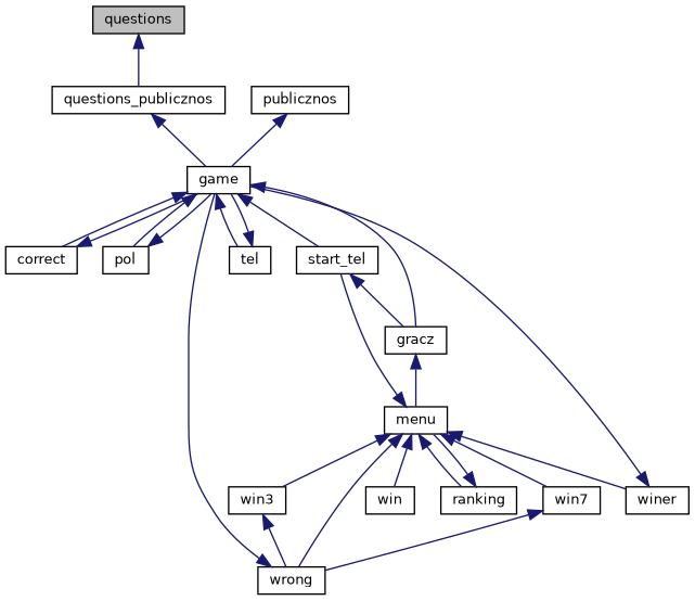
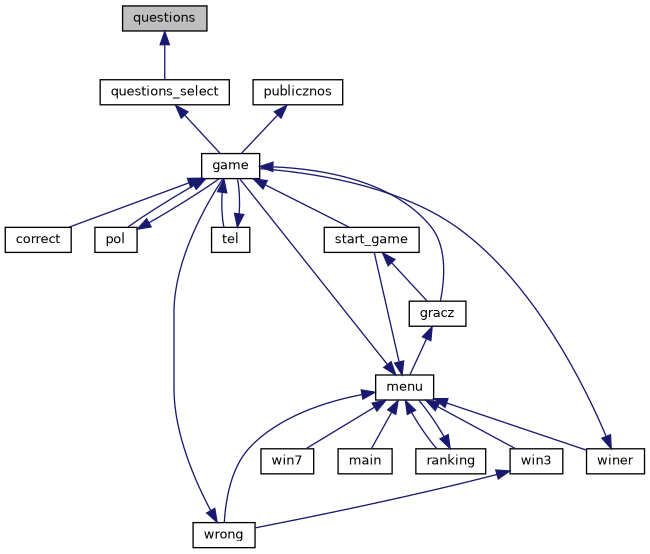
  digraph {
    rankdir=TB
    node [color=black fillcolor=white fontname=Helvetica fontsize=10 shape=record style=filled]
    edge [color=midnightblue dir=back fontname=Helvetica fontsize=10 labelfontname=Helvetica labelfontsize=10 style=solid]
    n1 [fillcolor=grey75 fontcolor=black height=0.2 label=questions width=0.4]
-   n2 [height=0.2 label=questions_publicznos width=0.4]
+   n2 [height=0.2 label=questions_select width=0.4]
    n3 [height=0.2 label=game width=0.4]
    n4 [height=0.2 label=correct width=0.4]
    n5 [height=0.2 label=pol width=0.4]
-   n6 [height=0.2 label=start_tel width=0.4]
+   n6 [height=0.2 label=start_game width=0.4]
    n7 [height=0.2 label=tel width=0.4]
    n8 [height=0.2 label=gracz width=0.4]
    n9 [height=0.2 label=publicznos width=0.4]
    n10 [height=0.2 label=menu width=0.4]
-   n11 [height=0.2 label=win width=0.4]
+   n11 [height=0.2 label=main width=0.4]
    n12 [height=0.2 label=ranking width=0.4]
    n13 [height=0.2 label=win3 width=0.4]
    n14 [height=0.2 label=wrong width=0.4]
    n15 [height=0.2 label=win7 width=0.4]
    n16 [height=0.2 label=winer width=0.4]
    n1 -> n2
    n2 -> n3
    n3 -> n4
    n3 -> n5
    n3 -> n6
    n3 -> n7
    n3 -> n8
-   n4 -> n3
+   n10 -> n3
    n5 -> n3
    n6 -> n8
    n7 -> n3
    n8 -> n10
    n9 -> n3
    n10 -> n6
    n10 -> n11
    n10 -> n12
    n10 -> n13
    n10 -> n14
    n10 -> n15
    n10 -> n16
    n12 -> n10
    n13 -> n14
    n14 -> n3
-   n15 -> n14
    n16 -> n3
  }
